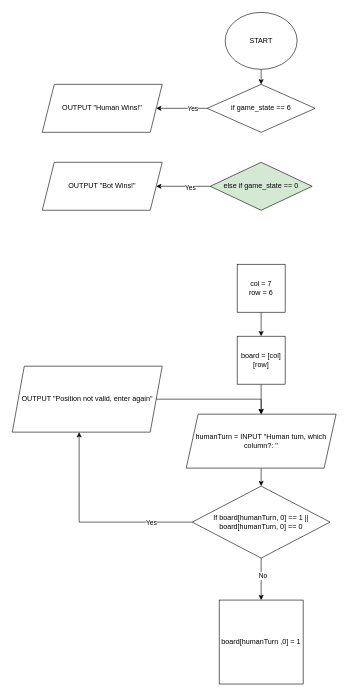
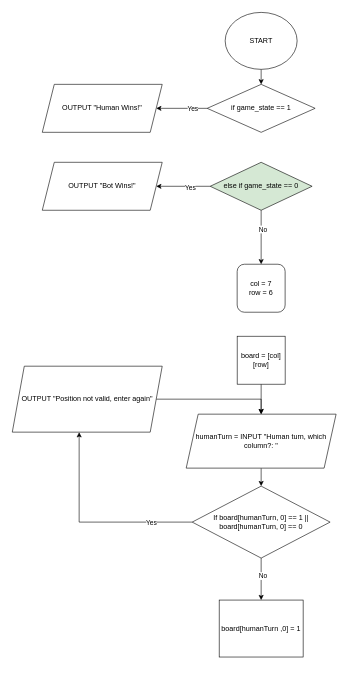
  <mxCell id="0" />
  <mxCell id="1" parent="0" />
  <mxCell id="2" style="edgeStyle=orthogonalEdgeStyle;rounded=0;orthogonalLoop=1;jettySize=auto;html=1;exitX=0.5;exitY=1;exitDx=0;exitDy=0;entryX=0.5;entryY=0;entryDx=0;entryDy=0;" edge="1" parent="1" source="3" target="18"><mxGeometry relative="1" as="geometry" /></mxCell>
  <mxCell id="3" value="START" style="ellipse;whiteSpace=wrap;html=1;" vertex="1" parent="1"><mxGeometry x="375" y="20" width="120" height="95" as="geometry" /></mxCell>
  <mxCell id="4" style="edgeStyle=orthogonalEdgeStyle;rounded=0;orthogonalLoop=1;jettySize=auto;html=1;exitX=0.5;exitY=1;exitDx=0;exitDy=0;entryX=0.5;entryY=0;entryDx=0;entryDy=0;" edge="1" parent="1" source="5" target="9"><mxGeometry relative="1" as="geometry" /></mxCell>
  <mxCell id="5" value="board = [col][row]" style="whiteSpace=wrap;html=1;aspect=fixed;" vertex="1" parent="1"><mxGeometry x="395" y="560" width="80" height="80" as="geometry" /></mxCell>
- <mxCell id="6" style="edgeStyle=orthogonalEdgeStyle;rounded=0;orthogonalLoop=1;jettySize=auto;html=1;exitX=0.5;exitY=1;exitDx=0;exitDy=0;entryX=0.5;entryY=0;entryDx=0;entryDy=0;" edge="1" parent="1" source="7" target="5"><mxGeometry relative="1" as="geometry" /></mxCell>
- <mxCell id="7" value="col = 7&lt;div&gt;row = 6&lt;/div&gt;" style="whiteSpace=wrap;html=1;aspect=fixed;" vertex="1" parent="1"><mxGeometry x="395" y="440" width="80" height="80" as="geometry" /></mxCell>
+ <mxCell id="7" value="col = 7&lt;div&gt;row = 6&lt;/div&gt;" style="whiteSpace=wrap;html=1;aspect=fixed;rounded=1;" vertex="1" parent="1"><mxGeometry x="395" y="440" width="80" height="80" as="geometry" /></mxCell>
  <mxCell id="8" style="edgeStyle=orthogonalEdgeStyle;rounded=0;orthogonalLoop=1;jettySize=auto;html=1;exitX=0.5;exitY=1;exitDx=0;exitDy=0;entryX=0.5;entryY=0;entryDx=0;entryDy=0;" edge="1" parent="1" source="9" target="12"><mxGeometry relative="1" as="geometry" /></mxCell>
  <mxCell id="9" value="humanTurn = INPUT &quot;Human turn, which column?: &quot;" style="shape=parallelogram;perimeter=parallelogramPerimeter;whiteSpace=wrap;html=1;fixedSize=1;" vertex="1" parent="1"><mxGeometry x="310" y="690" width="250" height="90" as="geometry" /></mxCell>
  <mxCell id="10" style="edgeStyle=orthogonalEdgeStyle;rounded=0;orthogonalLoop=1;jettySize=auto;html=1;exitX=0.5;exitY=1;exitDx=0;exitDy=0;entryX=0.5;entryY=0;entryDx=0;entryDy=0;" edge="1" parent="1" source="12" target="15"><mxGeometry relative="1" as="geometry" /></mxCell>
  <mxCell id="11" value="No" style="edgeLabel;html=1;align=center;verticalAlign=middle;resizable=0;points=[];" vertex="1" connectable="0" parent="10"><mxGeometry x="-0.172" y="2" relative="1" as="geometry"><mxPoint as="offset" /></mxGeometry></mxCell>
  <mxCell id="12" value="If board[humanTurn, 0] == 1 || board[humanTurn, 0] == 0" style="rhombus;whiteSpace=wrap;html=1;" vertex="1" parent="1"><mxGeometry x="320" y="810" width="230" height="120" as="geometry" /></mxCell>
  <mxCell id="13" style="edgeStyle=orthogonalEdgeStyle;rounded=0;orthogonalLoop=1;jettySize=auto;html=1;entryX=0.5;entryY=0;entryDx=0;entryDy=0;" edge="1" parent="1" source="14" target="9"><mxGeometry relative="1" as="geometry" /></mxCell>
  <mxCell id="14" value="OUTPUT &quot;Position not valid, enter again&quot;" style="shape=parallelogram;perimeter=parallelogramPerimeter;whiteSpace=wrap;html=1;fixedSize=1;" vertex="1" parent="1"><mxGeometry x="20" y="610" width="250" height="110" as="geometry" /></mxCell>
- <mxCell id="15" value="board[humanTurn ,0] = 1" style="whiteSpace=wrap;html=1;aspect=fixed;" vertex="1" parent="1"><mxGeometry x="365" y="1000" width="140" height="140" as="geometry" /></mxCell>
+ <mxCell id="15" value="board[humanTurn ,0] = 1" style="whiteSpace=wrap;html=1;aspect=fixed;" vertex="1" parent="1"><mxGeometry x="365" y="1000" width="140" height="95" as="geometry" /></mxCell>
  <mxCell id="16" style="edgeStyle=orthogonalEdgeStyle;rounded=0;orthogonalLoop=1;jettySize=auto;html=1;entryX=1;entryY=0.5;entryDx=0;entryDy=0;" edge="1" parent="1" source="18" target="21"><mxGeometry relative="1" as="geometry" /></mxCell>
  <mxCell id="17" value="Yes" style="edgeLabel;html=1;align=center;verticalAlign=middle;resizable=0;points=[];" vertex="1" connectable="0" parent="16"><mxGeometry x="-0.406" relative="1" as="geometry"><mxPoint as="offset" /></mxGeometry></mxCell>
- <mxCell id="18" value="if game_state == 6" style="rhombus;whiteSpace=wrap;html=1;" vertex="1" parent="1"><mxGeometry x="345" y="140" width="180" height="80" as="geometry" /></mxCell>
+ <mxCell id="18" value="if game_state == 1" style="rhombus;whiteSpace=wrap;html=1;" vertex="1" parent="1"><mxGeometry x="345" y="140" width="180" height="80" as="geometry" /></mxCell>
  <mxCell id="19" style="edgeStyle=orthogonalEdgeStyle;rounded=0;orthogonalLoop=1;jettySize=auto;html=1;entryX=0.446;entryY=1.001;entryDx=0;entryDy=0;entryPerimeter=0;" edge="1" parent="1" source="12" target="14"><mxGeometry relative="1" as="geometry" /></mxCell>
  <mxCell id="20" value="Yes" style="edgeLabel;html=1;align=center;verticalAlign=middle;resizable=0;points=[];" vertex="1" connectable="0" parent="19"><mxGeometry x="-0.593" relative="1" as="geometry"><mxPoint as="offset" /></mxGeometry></mxCell>
  <mxCell id="21" value="OUTPUT &quot;Human Wins!&quot;" style="shape=parallelogram;perimeter=parallelogramPerimeter;whiteSpace=wrap;html=1;fixedSize=1;" vertex="1" parent="1"><mxGeometry x="70" y="140" width="200" height="80" as="geometry" /></mxCell>
  <mxCell id="22" style="edgeStyle=orthogonalEdgeStyle;rounded=0;orthogonalLoop=1;jettySize=auto;html=1;exitX=0;exitY=0.5;exitDx=0;exitDy=0;entryX=1;entryY=0.5;entryDx=0;entryDy=0;" edge="1" parent="1" source="26" target="27"><mxGeometry relative="1" as="geometry" /></mxCell>
  <mxCell id="23" value="Yes" style="edgeLabel;html=1;align=center;verticalAlign=middle;resizable=0;points=[];" vertex="1" connectable="0" parent="22"><mxGeometry x="-0.248" y="1" relative="1" as="geometry"><mxPoint as="offset" /></mxGeometry></mxCell>
+ <mxCell id="24" style="edgeStyle=orthogonalEdgeStyle;rounded=0;orthogonalLoop=1;jettySize=auto;html=1;exitX=0.5;exitY=1;exitDx=0;exitDy=0;entryX=0.5;entryY=0;entryDx=0;entryDy=0;" edge="1" parent="1" source="26" target="7"><mxGeometry relative="1" as="geometry" /></mxCell>
+ <mxCell id="25" value="No" style="edgeLabel;html=1;align=center;verticalAlign=middle;resizable=0;points=[];" vertex="1" connectable="0" parent="24"><mxGeometry x="-0.31" y="2" relative="1" as="geometry"><mxPoint as="offset" /></mxGeometry></mxCell>
  <mxCell id="26" value="else if game_state == 0" style="rhombus;whiteSpace=wrap;html=1;fillColor=#d5e8d4;" vertex="1" parent="1"><mxGeometry x="350" y="270" width="170" height="80" as="geometry" /></mxCell>
  <mxCell id="27" value="OUTPUT &quot;Bot Wins!&quot;" style="shape=parallelogram;perimeter=parallelogramPerimeter;whiteSpace=wrap;html=1;fixedSize=1;" vertex="1" parent="1"><mxGeometry x="70" y="270" width="200" height="80" as="geometry" /></mxCell>
